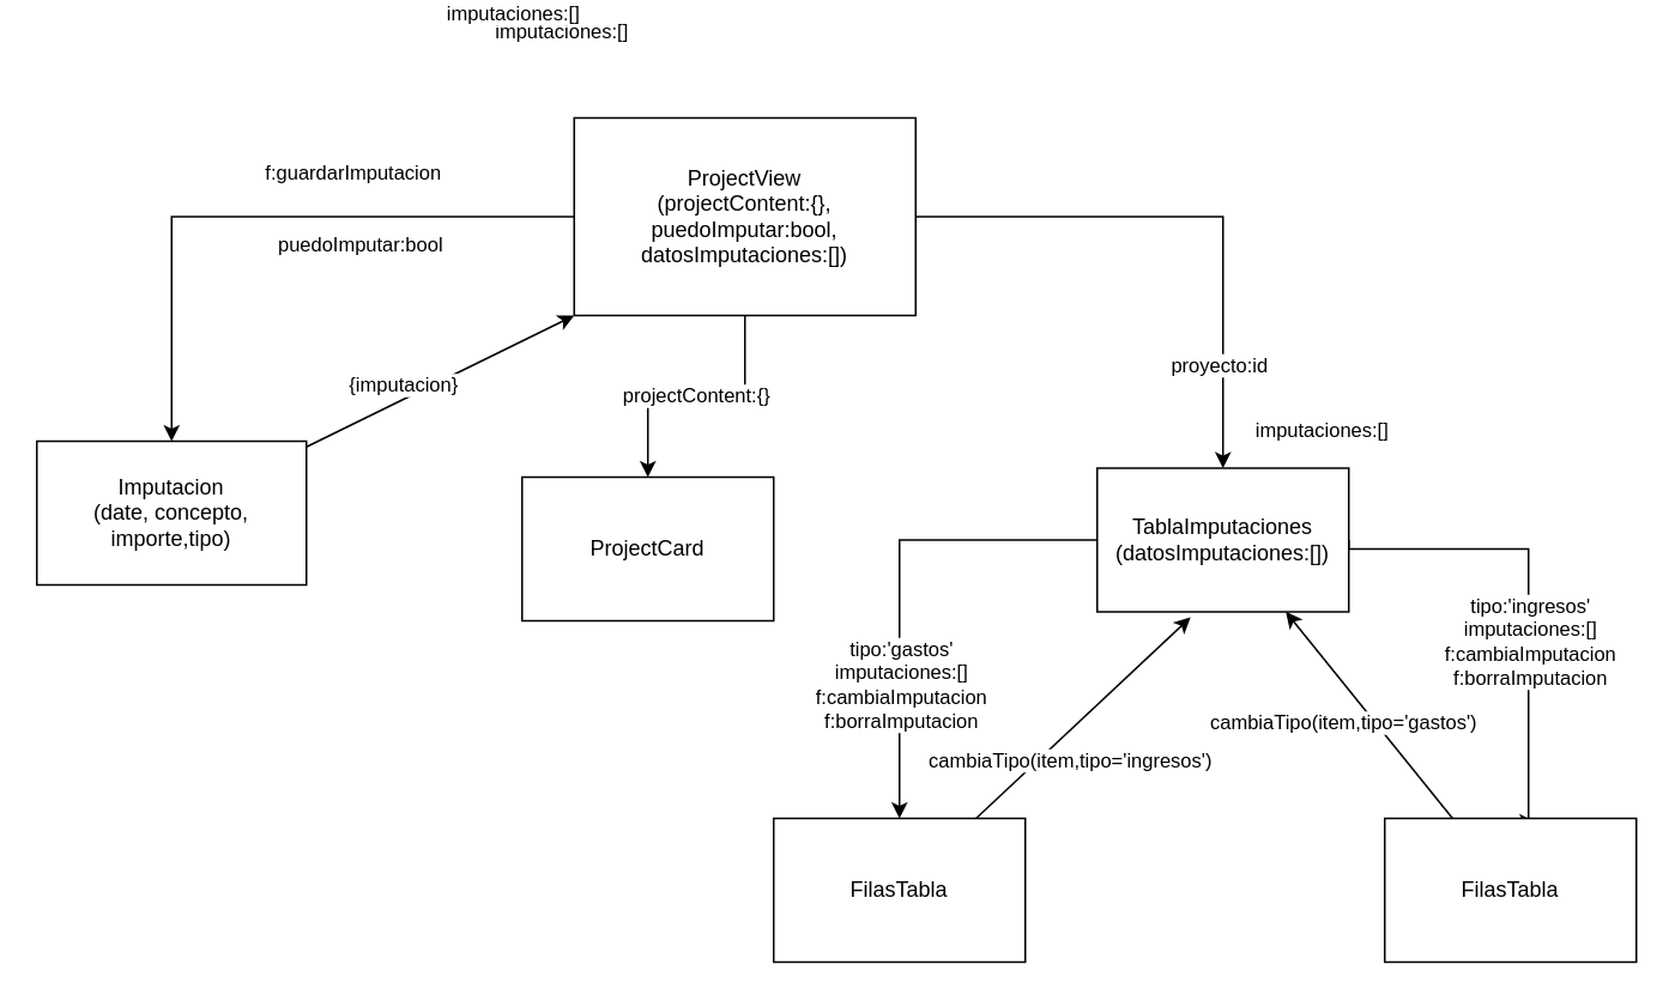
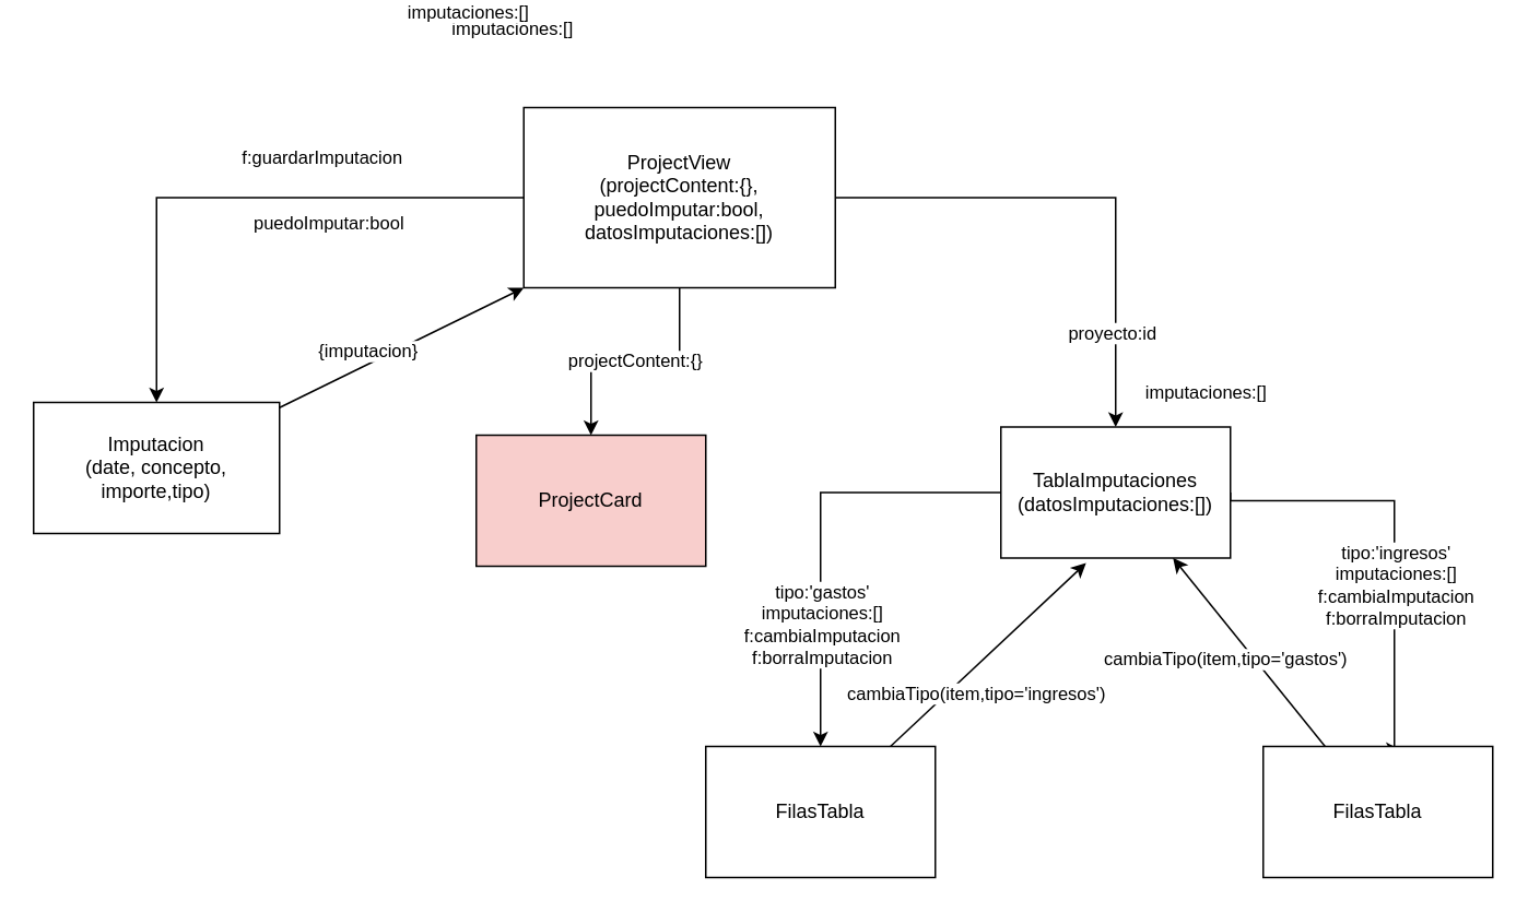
  <mxCell id="0" />
  <mxCell id="1" parent="0" />
  <mxCell id="2" style="edgeStyle=orthogonalEdgeStyle;rounded=0;orthogonalLoop=1;jettySize=auto;html=1;entryX=0.5;entryY=0;entryDx=0;entryDy=0;" edge="1" parent="1" source="9" target="13"><mxGeometry relative="1" as="geometry" /></mxCell>
  <mxCell id="3" value="puedoImputar:bool" style="edgeLabel;html=1;align=center;verticalAlign=middle;resizable=0;points=[];" vertex="1" connectable="0" parent="2"><mxGeometry x="-0.079" y="4" relative="1" as="geometry"><mxPoint x="41" y="11" as="offset" /></mxGeometry></mxCell>
  <mxCell id="4" value="f:guardarImputacion" style="edgeLabel;html=1;align=center;verticalAlign=middle;resizable=0;points=[];" vertex="1" connectable="0" parent="2"><mxGeometry x="-0.534" relative="1" as="geometry"><mxPoint x="-43" y="-25" as="offset" /></mxGeometry></mxCell>
  <mxCell id="5" style="edgeStyle=orthogonalEdgeStyle;rounded=0;orthogonalLoop=1;jettySize=auto;html=1;entryX=0.5;entryY=0;entryDx=0;entryDy=0;" edge="1" parent="1" source="9" target="18"><mxGeometry relative="1" as="geometry" /></mxCell>
  <mxCell id="6" value="imputaciones:[]" style="edgeLabel;html=1;align=center;verticalAlign=middle;resizable=0;points=[];" vertex="1" connectable="0" parent="5"><mxGeometry x="0.052" y="-59" relative="1" as="geometry"><mxPoint x="61" y="59" as="offset" /></mxGeometry></mxCell>
  <mxCell id="7" value="proyecto:id" style="edgeLabel;html=1;align=center;verticalAlign=middle;resizable=0;points=[];" vertex="1" connectable="0" parent="5"><mxGeometry x="0.627" y="-3" relative="1" as="geometry"><mxPoint as="offset" /></mxGeometry></mxCell>
  <mxCell id="8" value="projectContent:{}" style="edgeStyle=orthogonalEdgeStyle;rounded=0;orthogonalLoop=1;jettySize=auto;html=1;exitX=0.5;exitY=1;exitDx=0;exitDy=0;" edge="1" parent="1" source="9" target="10"><mxGeometry relative="1" as="geometry" /></mxCell>
  <mxCell id="9" value="ProjectView&lt;br&gt;(projectContent:{},&lt;br&gt;puedoImputar:bool,&lt;br&gt;datosImputaciones:[])" style="rounded=0;whiteSpace=wrap;html=1;" vertex="1" parent="1"><mxGeometry x="319" y="20" width="190" height="110" as="geometry" /></mxCell>
- <mxCell id="10" value="ProjectCard" style="rounded=0;whiteSpace=wrap;html=1;" vertex="1" parent="1"><mxGeometry x="290" y="220" width="140" height="80" as="geometry" /></mxCell>
+ <mxCell id="10" value="ProjectCard" style="rounded=0;whiteSpace=wrap;html=1;fillColor=#f8cecc;" vertex="1" parent="1"><mxGeometry x="290" y="220" width="140" height="80" as="geometry" /></mxCell>
  <mxCell id="11" style="edgeStyle=none;rounded=0;orthogonalLoop=1;jettySize=auto;html=1;entryX=0;entryY=1;entryDx=0;entryDy=0;" edge="1" parent="1" source="13" target="9"><mxGeometry relative="1" as="geometry" /></mxCell>
  <mxCell id="12" value="{imputacion}" style="edgeLabel;html=1;align=center;verticalAlign=middle;resizable=0;points=[];" vertex="1" connectable="0" parent="11"><mxGeometry x="-0.306" y="-3" relative="1" as="geometry"><mxPoint y="-11.47" as="offset" /></mxGeometry></mxCell>
  <mxCell id="13" value="Imputacion&lt;br&gt;(date, concepto,&lt;br&gt;importe,tipo)" style="rounded=0;whiteSpace=wrap;html=1;" vertex="1" parent="1"><mxGeometry x="20" y="200" width="150" height="80" as="geometry" /></mxCell>
  <mxCell id="14" style="edgeStyle=orthogonalEdgeStyle;rounded=0;orthogonalLoop=1;jettySize=auto;html=1;" edge="1" parent="1" source="18" target="21"><mxGeometry relative="1" as="geometry" /></mxCell>
  <mxCell id="15" value="tipo:'gastos'&lt;br&gt;imputaciones:[]&lt;br&gt;f:cambiaImputacion&lt;br&gt;f:borraImputacion" style="edgeLabel;html=1;align=center;verticalAlign=middle;resizable=0;points=[];" vertex="1" connectable="0" parent="14"><mxGeometry x="0.713" y="4" relative="1" as="geometry"><mxPoint x="-4" y="-37" as="offset" /></mxGeometry></mxCell>
  <mxCell id="16" style="edgeStyle=orthogonalEdgeStyle;rounded=0;orthogonalLoop=1;jettySize=auto;html=1;exitX=1;exitY=0.5;exitDx=0;exitDy=0;entryX=0.6;entryY=0.025;entryDx=0;entryDy=0;entryPerimeter=0;" edge="1" parent="1" source="18" target="23"><mxGeometry relative="1" as="geometry"><Array as="points"><mxPoint x="850" y="260" /><mxPoint x="850" y="412" /></Array></mxGeometry></mxCell>
  <mxCell id="17" value="tipo:'ingresos'&lt;br&gt;imputaciones:[]&lt;br&gt;f:cambiaImputacion&lt;br&gt;f:borraImputacion" style="edgeLabel;html=1;align=center;verticalAlign=middle;resizable=0;points=[];" vertex="1" connectable="0" parent="16"><mxGeometry x="0.472" y="-4" relative="1" as="geometry"><mxPoint x="4" y="-36" as="offset" /></mxGeometry></mxCell>
  <mxCell id="18" value="TablaImputaciones&lt;br&gt;(datosImputaciones:[])" style="rounded=0;whiteSpace=wrap;html=1;" vertex="1" parent="1"><mxGeometry x="610" y="215" width="140" height="80" as="geometry" /></mxCell>
  <mxCell id="19" style="edgeStyle=none;rounded=0;orthogonalLoop=1;jettySize=auto;html=1;entryX=0.371;entryY=1.038;entryDx=0;entryDy=0;entryPerimeter=0;" edge="1" parent="1" source="21" target="18"><mxGeometry relative="1" as="geometry" /></mxCell>
  <mxCell id="20" value="cambiaTipo(item,tipo='ingresos')" style="edgeLabel;html=1;align=center;verticalAlign=middle;resizable=0;points=[];" vertex="1" connectable="0" parent="19"><mxGeometry x="-0.269" y="1" relative="1" as="geometry"><mxPoint x="9.09" y="9.65" as="offset" /></mxGeometry></mxCell>
  <mxCell id="21" value="FilasTabla" style="rounded=0;whiteSpace=wrap;html=1;" vertex="1" parent="1"><mxGeometry x="430" y="410" width="140" height="80" as="geometry" /></mxCell>
  <mxCell id="22" value="cambiaTipo(item,tipo='gastos')" style="edgeStyle=none;rounded=0;orthogonalLoop=1;jettySize=auto;html=1;entryX=0.75;entryY=1;entryDx=0;entryDy=0;" edge="1" parent="1" source="23" target="18"><mxGeometry x="0.081" y="14" relative="1" as="geometry"><mxPoint as="offset" /></mxGeometry></mxCell>
  <mxCell id="23" value="FilasTabla" style="rounded=0;whiteSpace=wrap;html=1;" vertex="1" parent="1"><mxGeometry x="770" y="410" width="140" height="80" as="geometry" /></mxCell>
  <mxCell id="24" value="imputaciones:[]" style="edgeLabel;html=1;align=center;verticalAlign=middle;resizable=0;points=[];" vertex="1" connectable="0" parent="1"><mxGeometry x="0.47" y="-4" relative="1" as="geometry"><mxPoint x="311" y="-29" as="offset" /></mxGeometry></mxCell>
  <mxCell id="25" value="imputaciones:[]" style="edgeLabel;html=1;align=center;verticalAlign=middle;resizable=0;points=[];" vertex="1" connectable="0" parent="1"><mxGeometry x="0.47" y="-4" relative="1" as="geometry"><mxPoint x="284" y="-39" as="offset" /></mxGeometry></mxCell>
